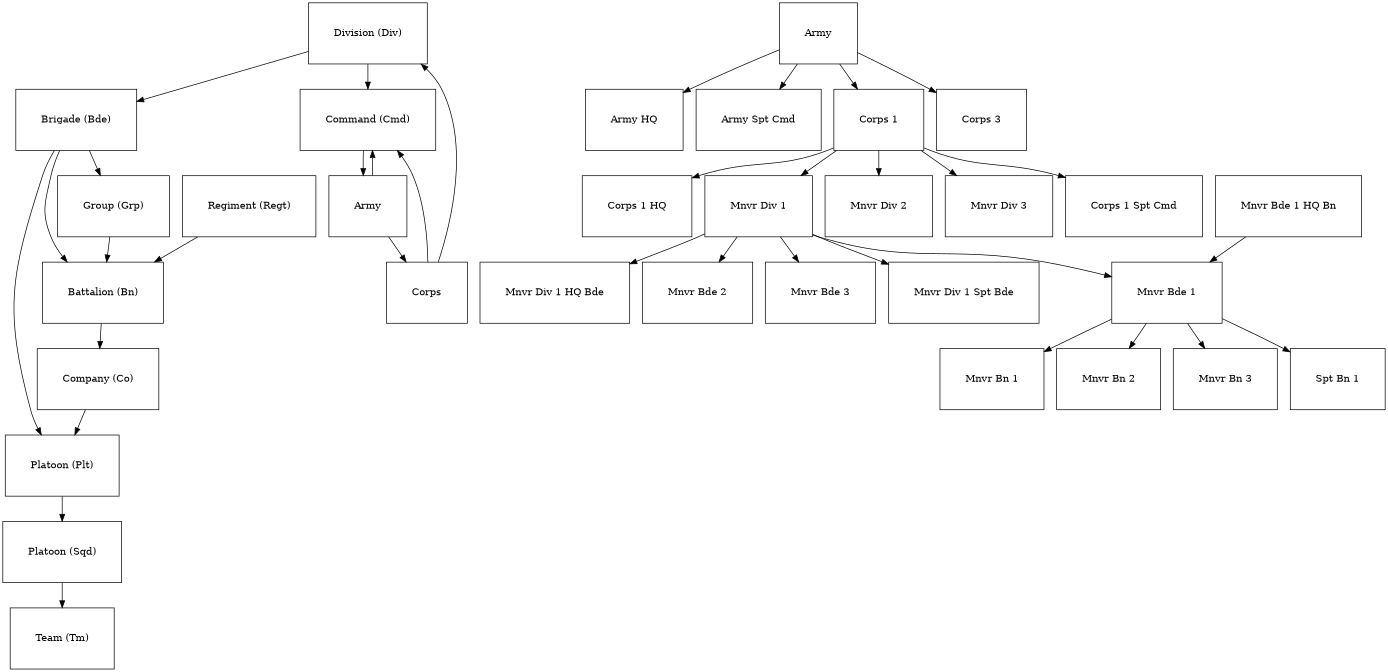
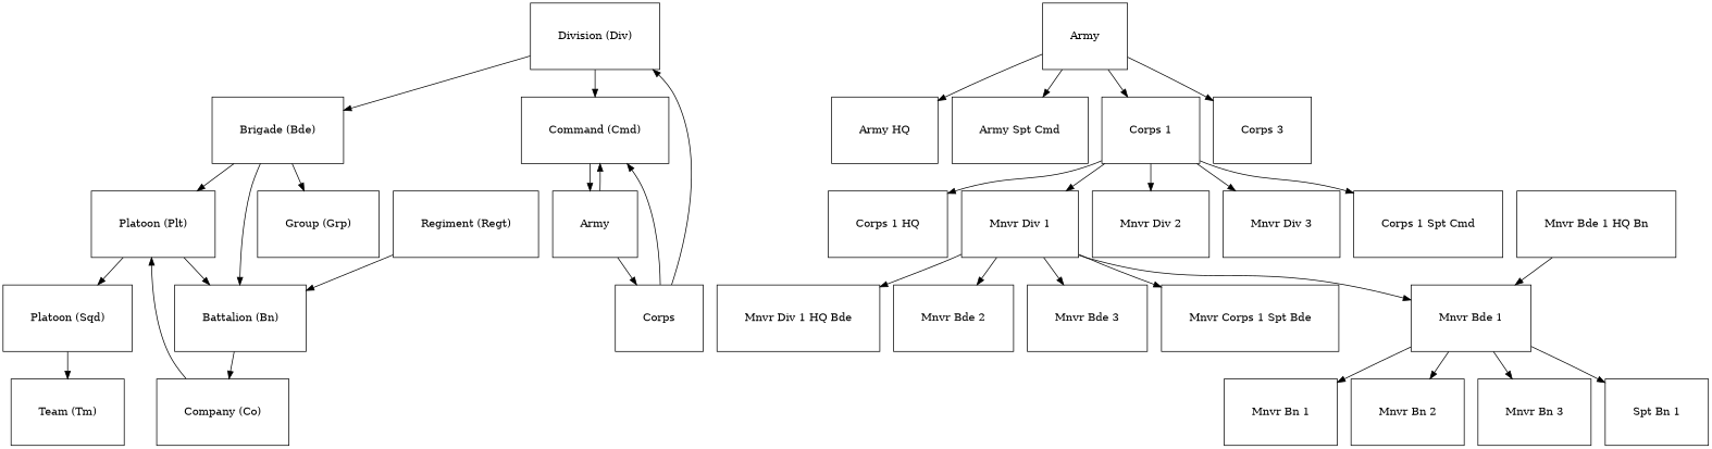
  digraph {
    node [margin=0.5 shape=box]
    n1 [label="Team (Tm)"]
    n2 [label="Platoon (Sqd)"]
    n3 [label="Platoon (Plt)"]
    n4 [label="Company (Co)"]
    n5 [label="Battalion (Bn)"]
    n6 [label="Brigade (Bde)"]
    n7 [label="Group (Grp)"]
    n8 [label="Regiment (Regt)"]
    n9 [label="Division (Div)"]
    n10 [label="Command (Cmd)"]
    n11 [label=Army]
    n12 [label=Corps]
    n13 [label=Army]
    n14 [label="Army HQ"]
    n15 [label="Army Spt Cmd"]
    n16 [label="Corps 1"]
    n17 [label="Corps 3"]
    n18 [label="Corps 1 HQ"]
    n19 [label="Mnvr Div 1"]
    n20 [label="Mnvr Div 2"]
    n21 [label="Mnvr Div 3"]
    n22 [label="Corps 1 Spt Cmd"]
    n23 [label="Mnvr Div 1 HQ Bde"]
    n24 [label="Mnvr Bde 1"]
    n25 [label="Mnvr Bde 2"]
    n26 [label="Mnvr Bde 3"]
-   n27 [label="Mnvr Div 1 Spt Bde"]
+   n27 [label="Mnvr Corps 1 Spt Bde"]
    n28 [label="Mnvr Bn 1"]
    n29 [label="Mnvr Bn 2"]
    n30 [label="Mnvr Bn 3"]
    n31 [label="Spt Bn 1"]
    n32 [label="Mnvr Bde 1 HQ Bn"]
    n2 -> n1
    n3 -> n2
    n4 -> n3
    n5 -> n4
    n6 -> n3
    n6 -> n5
    n6 -> n7
-   n7 -> n5
+   n3 -> n5
    n8 -> n5
    n9 -> n6
    n9 -> n10
    n10 -> n11
    n11 -> n10
    n11 -> n12
    n12 -> n9
    n12 -> n10
    n13 -> n14
    n13 -> n15
    n13 -> n16
    n13 -> n17
    n16 -> n18
    n16 -> n19
    n16 -> n20
    n16 -> n21
    n16 -> n22
    n19 -> n23
    n19 -> n24
    n19 -> n25
    n19 -> n26
    n19 -> n27
    n24 -> n28
    n24 -> n29
    n24 -> n30
    n24 -> n31
    n32 -> n24
  }
